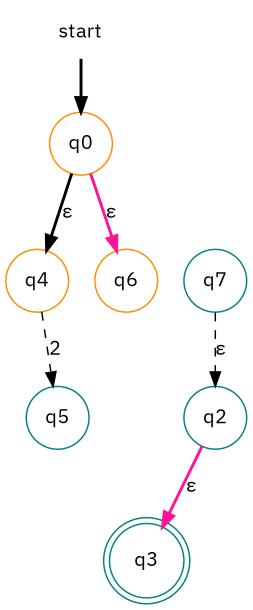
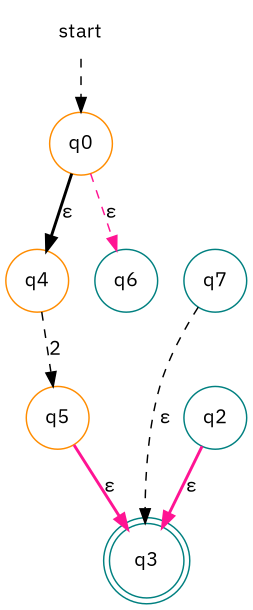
  digraph {
    fontname="IBM Plex Sans"
    node [color=darkorange fontname="IBM Plex Sans" shape=circle]
    edge [color=black fontname="IBM Plex Sans" style=dashed]
    start [shape=none]
    q0
    q4
-   q6
+   q6 [color=teal]
    q3 [color=teal shape=doublecircle]
-   q5 [color=teal]
+   q5
    q2 [color=teal]
    q7 [color=teal]
-   start -> q0 [style=bold]
+   start -> q0
    q0 -> q4 [label="&epsilon;" style=bold]
-   q0 -> q6 [color=deeppink label="&epsilon;" style=bold]
+   q0 -> q6 [color=deeppink label="&epsilon;"]
    q4 -> q5 [label=2]
+   q5 -> q3 [color=deeppink label="&epsilon;" style=bold]
    q2 -> q3 [color=deeppink label="&epsilon;" style=bold]
-   q7 -> q2 [label="&epsilon;"]
+   q7 -> q3 [label="&epsilon;"]
  }
